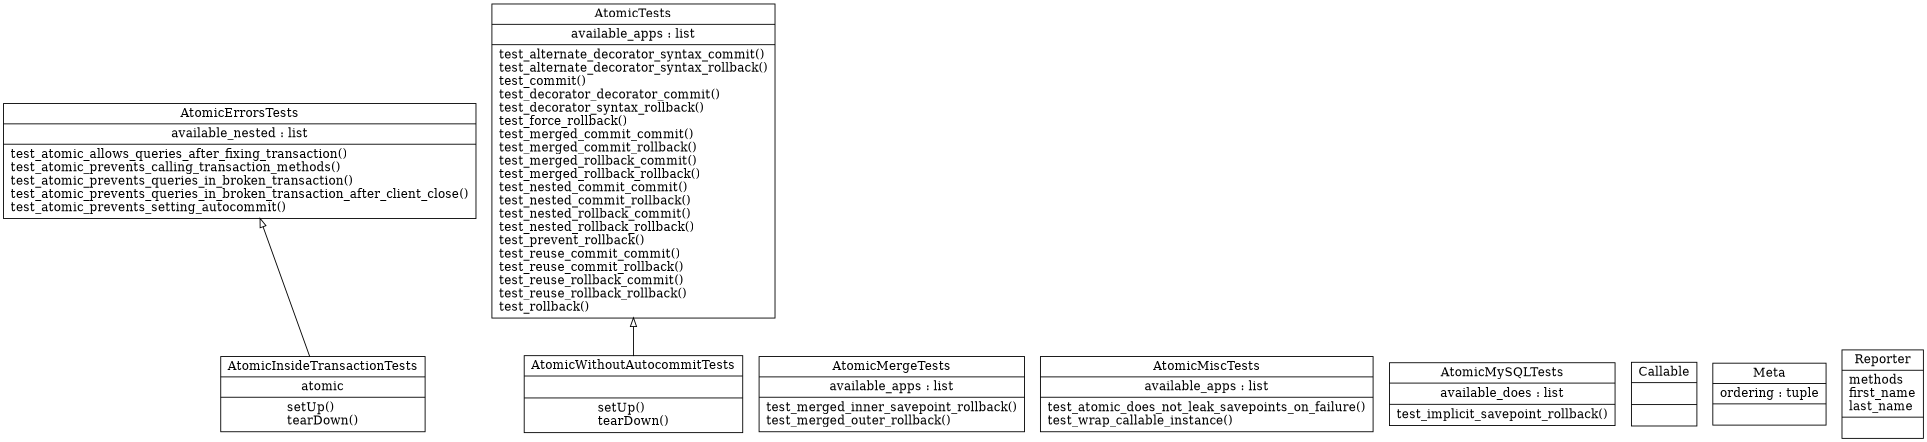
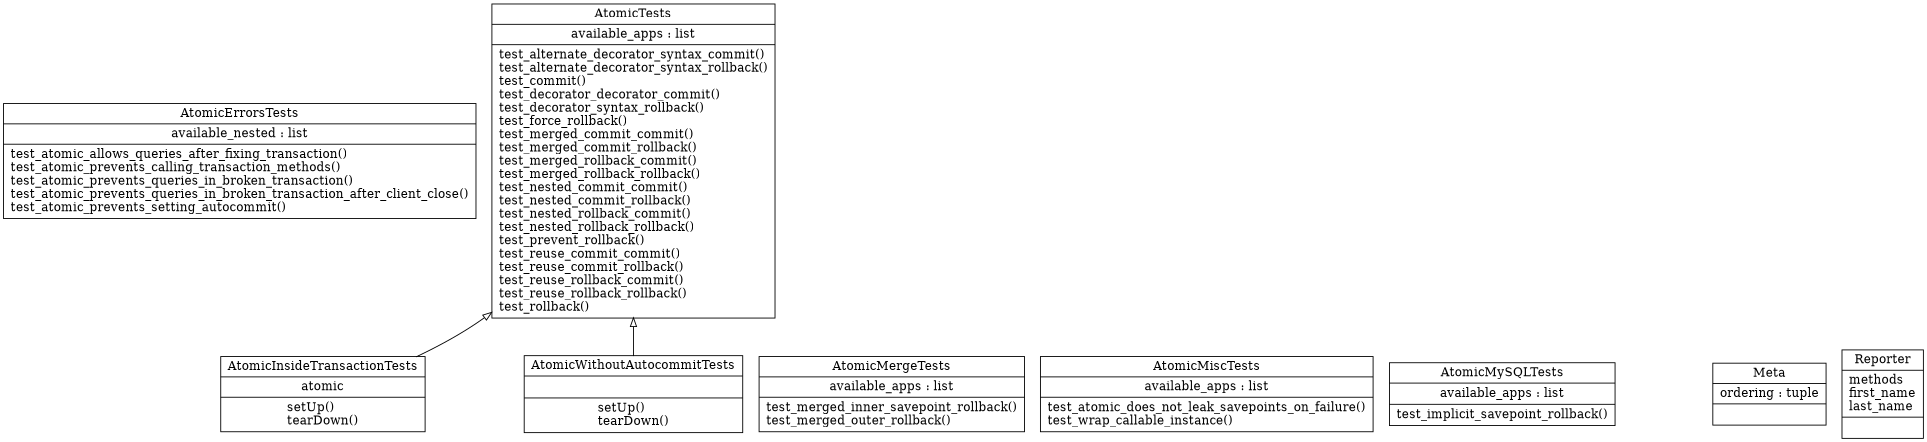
  digraph {
    rankdir=BT
    node [color=black fontcolor=black shape=record style=solid]
    edge [arrowhead=empty arrowtail=none]
    n1 [label=<{AtomicErrorsTests|available_nested : list<br ALIGN="LEFT"/>|test_atomic_allows_queries_after_fixing_transaction()<br ALIGN="LEFT"/>test_atomic_prevents_calling_transaction_methods()<br ALIGN="LEFT"/>test_atomic_prevents_queries_in_broken_transaction()<br ALIGN="LEFT"/>test_atomic_prevents_queries_in_broken_transaction_after_client_close()<br ALIGN="LEFT"/>test_atomic_prevents_setting_autocommit()<br ALIGN="LEFT"/>}>]
    n2 [label=<{AtomicInsideTransactionTests|atomic<br ALIGN="LEFT"/>|setUp()<br ALIGN="LEFT"/>tearDown()<br ALIGN="LEFT"/>}>]
    n3 [label=<{AtomicTests|available_apps : list<br ALIGN="LEFT"/>|test_alternate_decorator_syntax_commit()<br ALIGN="LEFT"/>test_alternate_decorator_syntax_rollback()<br ALIGN="LEFT"/>test_commit()<br ALIGN="LEFT"/>test_decorator_decorator_commit()<br ALIGN="LEFT"/>test_decorator_syntax_rollback()<br ALIGN="LEFT"/>test_force_rollback()<br ALIGN="LEFT"/>test_merged_commit_commit()<br ALIGN="LEFT"/>test_merged_commit_rollback()<br ALIGN="LEFT"/>test_merged_rollback_commit()<br ALIGN="LEFT"/>test_merged_rollback_rollback()<br ALIGN="LEFT"/>test_nested_commit_commit()<br ALIGN="LEFT"/>test_nested_commit_rollback()<br ALIGN="LEFT"/>test_nested_rollback_commit()<br ALIGN="LEFT"/>test_nested_rollback_rollback()<br ALIGN="LEFT"/>test_prevent_rollback()<br ALIGN="LEFT"/>test_reuse_commit_commit()<br ALIGN="LEFT"/>test_reuse_commit_rollback()<br ALIGN="LEFT"/>test_reuse_rollback_commit()<br ALIGN="LEFT"/>test_reuse_rollback_rollback()<br ALIGN="LEFT"/>test_rollback()<br ALIGN="LEFT"/>}>]
    n4 [label=<{AtomicMergeTests|available_apps : list<br ALIGN="LEFT"/>|test_merged_inner_savepoint_rollback()<br ALIGN="LEFT"/>test_merged_outer_rollback()<br ALIGN="LEFT"/>}>]
    n5 [label=<{AtomicMiscTests|available_apps : list<br ALIGN="LEFT"/>|test_atomic_does_not_leak_savepoints_on_failure()<br ALIGN="LEFT"/>test_wrap_callable_instance()<br ALIGN="LEFT"/>}>]
-   n6 [label=<{AtomicMySQLTests|available_does : list<br ALIGN="LEFT"/>|test_implicit_savepoint_rollback()<br ALIGN="LEFT"/>}>]
+   n6 [label=<{AtomicMySQLTests|available_apps : list<br ALIGN="LEFT"/>|test_implicit_savepoint_rollback()<br ALIGN="LEFT"/>}>]
    n7 [label=<{AtomicWithoutAutocommitTests|<br ALIGN="LEFT"/>|setUp()<br ALIGN="LEFT"/>tearDown()<br ALIGN="LEFT"/>}>]
-   n8 [label=<{Callable|<br ALIGN="LEFT"/>|}>]
    n9 [label=<{Meta|ordering : tuple<br ALIGN="LEFT"/>|}>]
    n10 [label=<{Reporter|methods<br ALIGN="LEFT"/>first_name<br ALIGN="LEFT"/>last_name<br ALIGN="LEFT"/>|}>]
-   n2 -> n1
+   n2 -> n3
    n7 -> n3
  }
